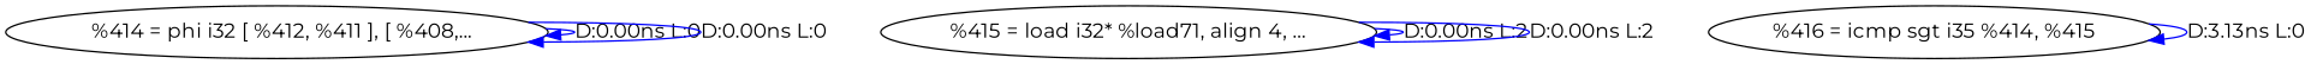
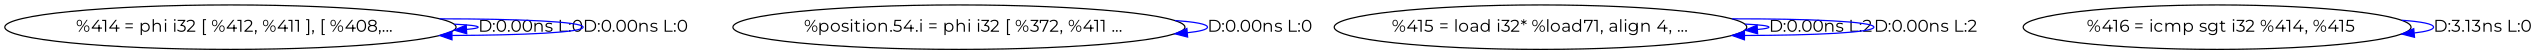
  digraph {
    fontname=Montserrat
    node [fontname=Montserrat]
    edge [color=blue fontname=Montserrat]
    n1 [label="  %414 = phi i32 [ %412, %411 ], [ %408,..."]
+   n2 [label="  %position.54.i = phi i32 [ %372, %411 ..."]
    n3 [label="%415 = load i32* %load71, align 4, ..."]
-   n4 [label="%416 = icmp sgt i35 %414, %415"]
+   n4 [label="  %416 = icmp sgt i32 %414, %415"]
    n1 -> n1 [label="D:0.00ns L:0"]
    n1 -> n1 [label="D:0.00ns L:0"]
+   n2 -> n2 [label="D:0.00ns L:0"]
    n3 -> n3 [label="D:0.00ns L:2"]
    n3 -> n3 [label="D:0.00ns L:2"]
    n4 -> n4 [label="D:3.13ns L:0"]
  }
